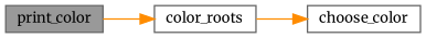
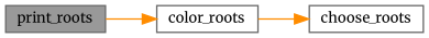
  digraph {
    fontname=Merriweather
    rankdir=LR
    node [color=grey40 fillcolor=white fontname=Merriweather fontsize=10 shape=box style=filled]
    edge [color=darkorange fontname=Merriweather fontsize=10 labelfontname=Helvetica labelfontsize=10 style=solid]
-   n1 [color=gray40 fillcolor=grey60 fontcolor=black height=0.2 label=print_color width=0.4]
+   n1 [color=gray40 fillcolor=grey60 fontcolor=black height=0.2 label=print_roots width=0.4]
    n2 [height=0.2 label=color_roots width=0.4]
-   n3 [height=0.2 label=choose_color width=0.4]
+   n3 [height=0.2 label=choose_roots width=0.4]
    n1 -> n2
    n2 -> n3
  }
